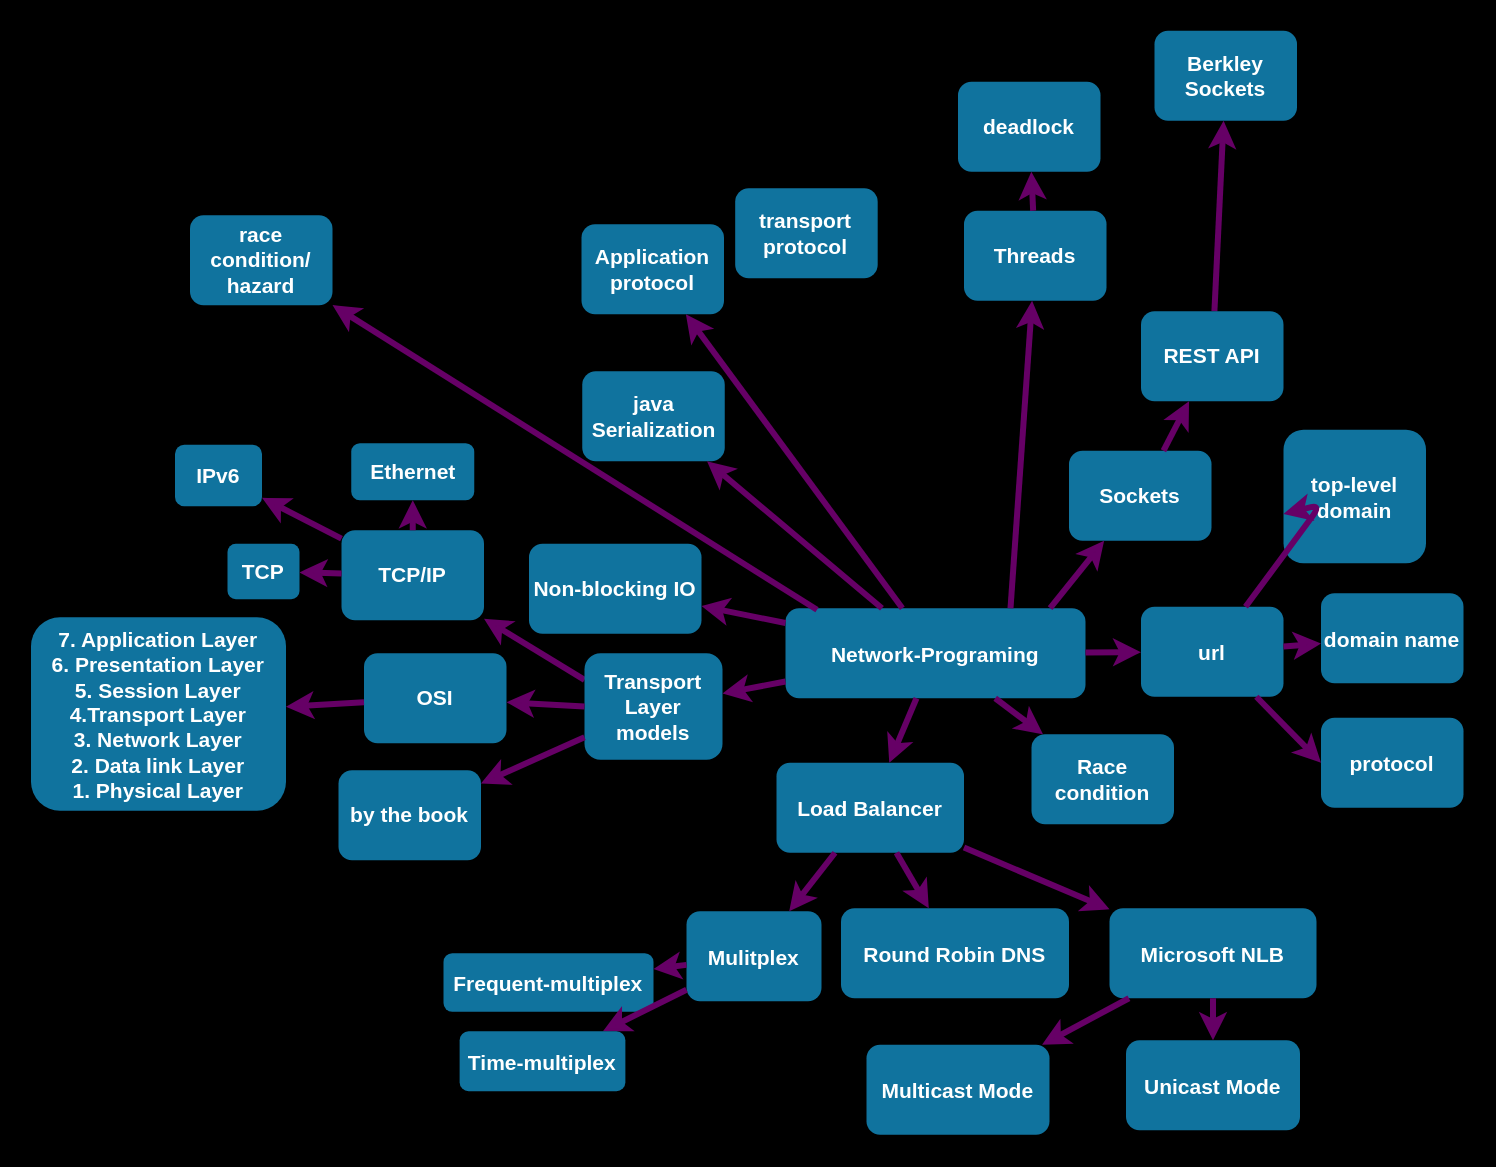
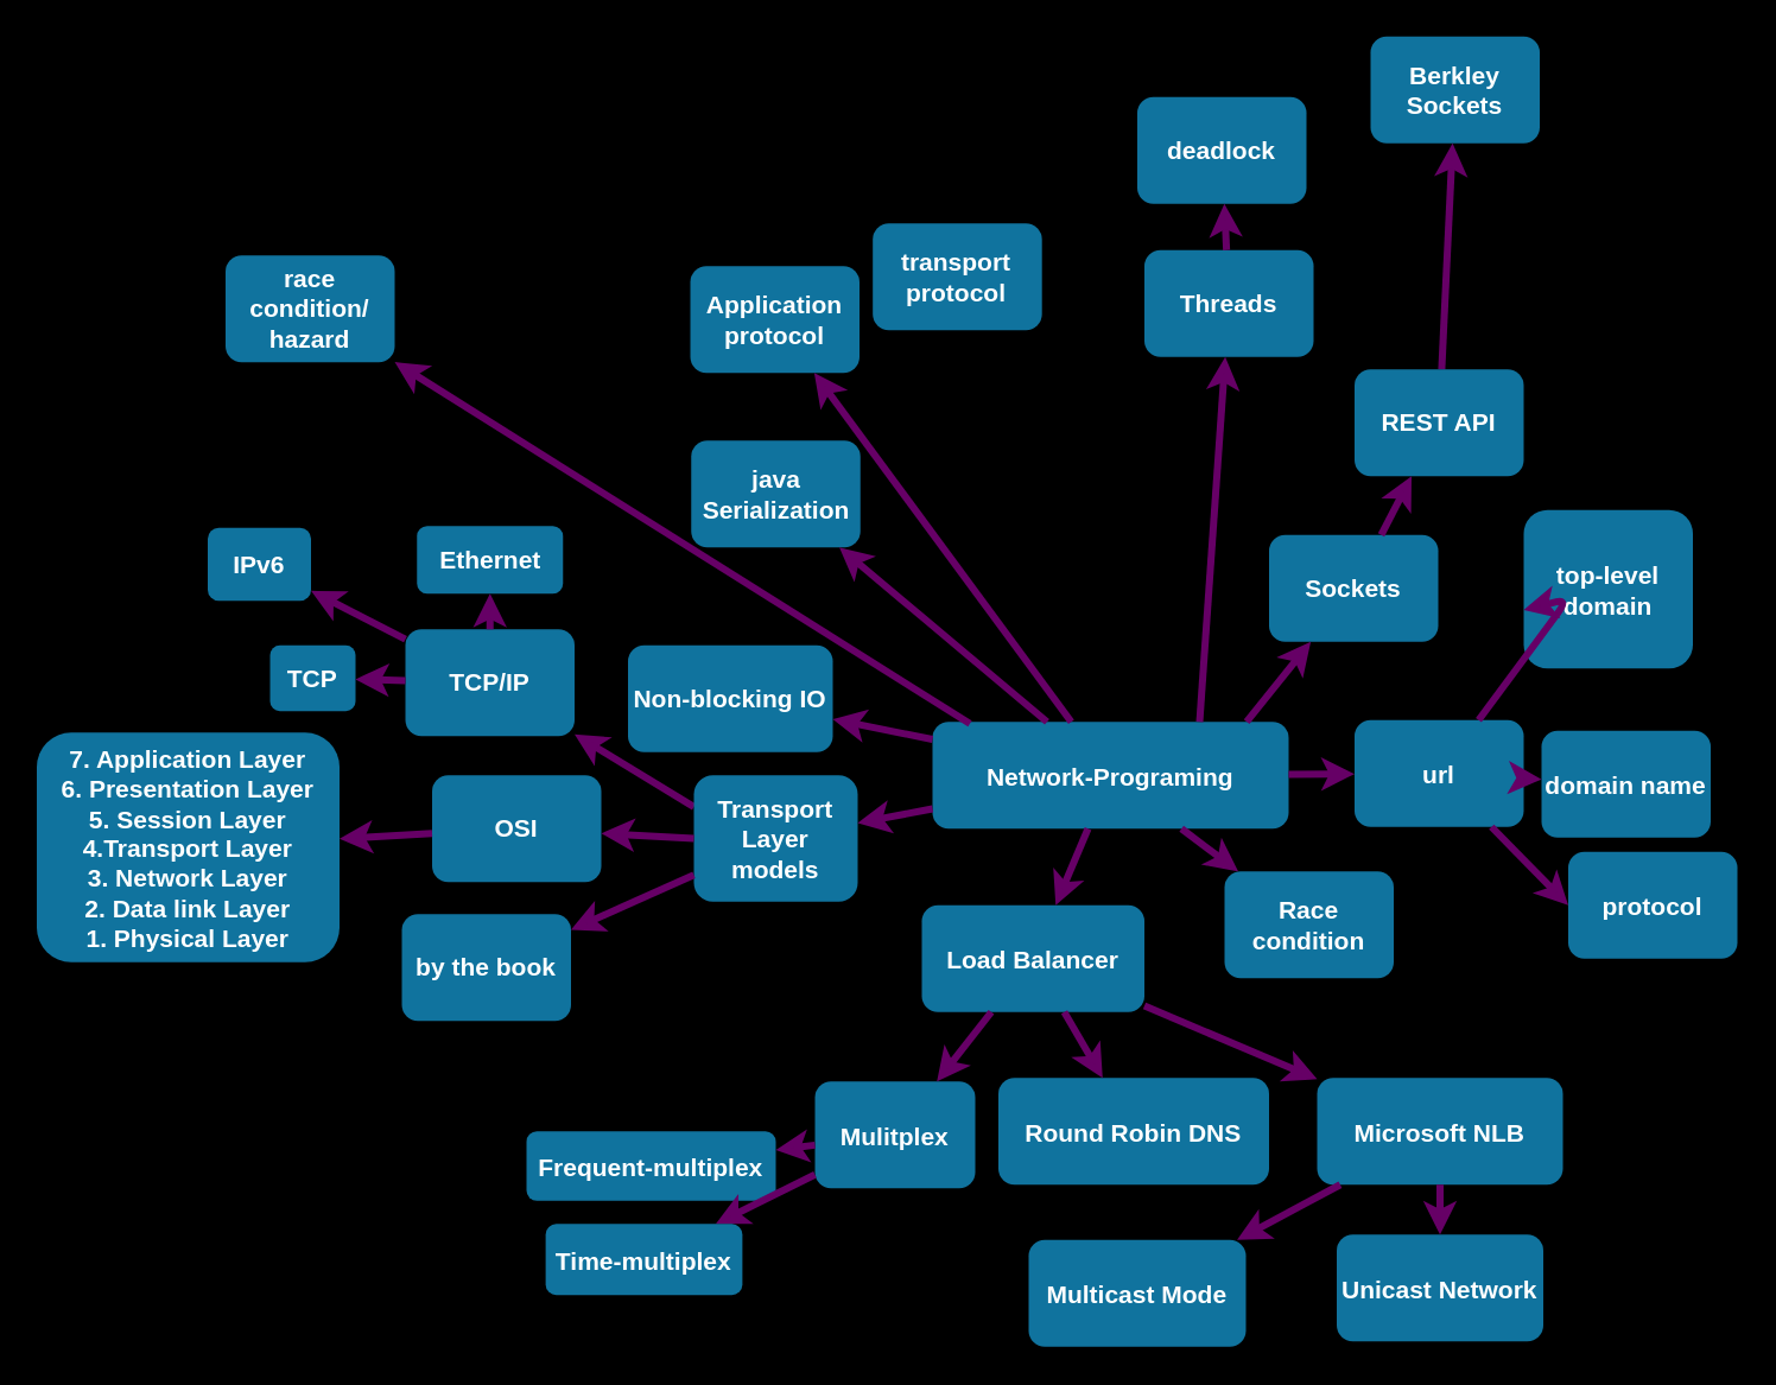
  <mxCell id="0" />
  <mxCell id="1" parent="0" />
  <mxCell id="2" value="Network-Programing" style="rounded=1;fillColor=#10739E;strokeColor=none;shadow=1;gradientColor=none;fontStyle=1;fontColor=#FFFFFF;fontSize=14;" parent="1" vertex="1"><mxGeometry x="523" y="405" width="200" height="60" as="geometry" /></mxCell>
  <mxCell id="3" value="Load Balancer" style="rounded=1;fillColor=#10739E;strokeColor=none;shadow=1;gradientColor=none;fontStyle=1;fontColor=#FFFFFF;fontSize=14;" parent="1" vertex="1"><mxGeometry x="517" y="508" width="125" height="60" as="geometry" /></mxCell>
  <mxCell id="4" value="Round Robin DNS" style="rounded=1;fillColor=#10739E;strokeColor=none;shadow=1;gradientColor=none;fontStyle=1;fontColor=#FFFFFF;fontSize=14;" parent="1" vertex="1"><mxGeometry x="560" y="605" width="152" height="60" as="geometry" /></mxCell>
  <mxCell id="5" value="Microsoft NLB" style="rounded=1;fillColor=#10739E;strokeColor=none;shadow=1;gradientColor=none;fontStyle=1;fontColor=#FFFFFF;fontSize=14;" parent="1" vertex="1"><mxGeometry x="739" y="605" width="138" height="60" as="geometry" /></mxCell>
  <mxCell id="6" value="" style="endArrow=classic;html=1;strokeColor=#660066;strokeWidth=4;" parent="1" source="3" target="4" edge="1"><mxGeometry width="50" height="50" relative="1" as="geometry"><mxPoint x="533" y="755" as="sourcePoint" /><mxPoint x="583" y="705" as="targetPoint" /></mxGeometry></mxCell>
  <mxCell id="7" value="" style="endArrow=classic;html=1;strokeColor=#660066;rounded=0;strokeWidth=4;" parent="1" source="3" target="5" edge="1"><mxGeometry width="50" height="50" relative="1" as="geometry"><mxPoint x="603" y="775" as="sourcePoint" /><mxPoint x="653" y="725" as="targetPoint" /></mxGeometry></mxCell>
  <mxCell id="8" value="" style="endArrow=classic;html=1;strokeWidth=4;strokeColor=#660066;" parent="1" source="2" target="3" edge="1"><mxGeometry width="50" height="50" relative="1" as="geometry"><mxPoint x="323" y="415" as="sourcePoint" /><mxPoint x="373" y="365" as="targetPoint" /></mxGeometry></mxCell>
  <mxCell id="9" value="Mulitplex" style="rounded=1;fillColor=#10739E;strokeColor=none;shadow=1;gradientColor=none;fontStyle=1;fontColor=#FFFFFF;fontSize=14;" parent="1" vertex="1"><mxGeometry x="457" y="607" width="90" height="60" as="geometry" /></mxCell>
  <mxCell id="10" value="" style="endArrow=classic;html=1;strokeColor=#660066;strokeWidth=4;" parent="1" source="3" target="9" edge="1"><mxGeometry width="50" height="50" relative="1" as="geometry"><mxPoint x="338" y="381" as="sourcePoint" /><mxPoint x="290" y="421" as="targetPoint" /></mxGeometry></mxCell>
- <mxCell id="11" value="Unicast Mode" style="rounded=1;fillColor=#10739E;strokeColor=none;shadow=1;gradientColor=none;fontStyle=1;fontColor=#FFFFFF;fontSize=14;" parent="1" vertex="1"><mxGeometry x="750" y="693" width="116" height="60" as="geometry" /></mxCell>
+ <mxCell id="11" value="Unicast Network" style="rounded=1;fillColor=#10739E;strokeColor=none;shadow=1;gradientColor=none;fontStyle=1;fontColor=#FFFFFF;fontSize=14;" parent="1" vertex="1"><mxGeometry x="750" y="693" width="116" height="60" as="geometry" /></mxCell>
  <mxCell id="12" value="" style="endArrow=classic;html=1;strokeColor=#660066;strokeWidth=4;" parent="1" source="5" target="11" edge="1"><mxGeometry width="50" height="50" relative="1" as="geometry"><mxPoint x="778.516" y="723" as="sourcePoint" /><mxPoint x="615" y="681" as="targetPoint" /></mxGeometry></mxCell>
  <mxCell id="13" value="Multicast Mode" style="rounded=1;fillColor=#10739E;strokeColor=none;shadow=1;gradientColor=none;fontStyle=1;fontColor=#FFFFFF;fontSize=14;" parent="1" vertex="1"><mxGeometry x="577" y="696" width="122" height="60" as="geometry" /></mxCell>
  <mxCell id="14" value="" style="endArrow=classic;html=1;strokeColor=#660066;strokeWidth=4;" parent="1" source="5" target="13" edge="1"><mxGeometry width="50" height="50" relative="1" as="geometry"><mxPoint x="736.474" y="723" as="sourcePoint" /><mxPoint x="384" y="619" as="targetPoint" /></mxGeometry></mxCell>
  <mxCell id="15" value="Frequent-multiplex" style="rounded=1;fillColor=#10739E;strokeColor=none;shadow=1;gradientColor=none;fontStyle=1;fontColor=#FFFFFF;fontSize=14;" parent="1" vertex="1"><mxGeometry x="295" y="635" width="140" height="39" as="geometry" /></mxCell>
  <mxCell id="16" value="" style="endArrow=classic;html=1;strokeColor=#660066;strokeWidth=4;" parent="1" source="9" target="17" edge="1"><mxGeometry width="50" height="50" relative="1" as="geometry"><mxPoint x="403" y="677" as="sourcePoint" /><mxPoint x="486" y="730" as="targetPoint" /></mxGeometry></mxCell>
  <mxCell id="17" value="Time-multiplex" style="rounded=1;fillColor=#10739E;strokeColor=none;shadow=1;gradientColor=none;fontStyle=1;fontColor=#FFFFFF;fontSize=14;" parent="1" vertex="1"><mxGeometry x="305.75" y="687" width="110.5" height="40" as="geometry" /></mxCell>
  <mxCell id="18" value="" style="endArrow=classic;html=1;strokeColor=#660066;strokeWidth=4;" parent="1" source="9" target="15" edge="1"><mxGeometry width="50" height="50" relative="1" as="geometry"><mxPoint x="560" y="715" as="sourcePoint" /><mxPoint x="569" y="737" as="targetPoint" /></mxGeometry></mxCell>
  <mxCell id="19" value="url" style="rounded=1;fillColor=#10739E;strokeColor=none;shadow=1;gradientColor=none;fontStyle=1;fontColor=#FFFFFF;fontSize=14;" parent="1" vertex="1"><mxGeometry x="760" y="404" width="95" height="60" as="geometry" /></mxCell>
  <mxCell id="20" value="" style="endArrow=classic;html=1;strokeColor=#660066;strokeWidth=4;" parent="1" source="2" target="19" edge="1"><mxGeometry width="50" height="50" relative="1" as="geometry"><mxPoint x="925" y="329" as="sourcePoint" /><mxPoint x="934" y="351" as="targetPoint" /></mxGeometry></mxCell>
  <mxCell id="21" value="top-level domain" style="rounded=1;fillColor=#10739E;strokeColor=none;shadow=1;gradientColor=none;fontStyle=1;fontColor=#FFFFFF;fontSize=14;whiteSpace=wrap;" parent="1" vertex="1"><mxGeometry x="855" y="286" width="95" height="89" as="geometry" /></mxCell>
  <mxCell id="22" value="" style="endArrow=classic;html=1;strokeColor=#660066;strokeWidth=4;" parent="1" source="19" target="21" edge="1"><mxGeometry width="50" height="50" relative="1" as="geometry"><mxPoint x="893" y="194" as="sourcePoint" /><mxPoint x="902" y="216" as="targetPoint" /><Array as="points"><mxPoint x="880" y="336" /></Array></mxGeometry></mxCell>
  <mxCell id="23" value="protocol" style="rounded=1;fillColor=#10739E;strokeColor=none;shadow=1;gradientColor=none;fontStyle=1;fontColor=#FFFFFF;fontSize=14;" parent="1" vertex="1"><mxGeometry x="880" y="478" width="95" height="60" as="geometry" /></mxCell>
  <mxCell id="24" value="" style="endArrow=classic;html=1;strokeColor=#660066;strokeWidth=4;entryX=0;entryY=0.5;entryDx=0;entryDy=0;" parent="1" source="19" target="23" edge="1"><mxGeometry width="50" height="50" relative="1" as="geometry"><mxPoint x="893" y="413" as="sourcePoint" /><mxPoint x="902" y="435" as="targetPoint" /></mxGeometry></mxCell>
- <mxCell id="25" value="domain name" style="rounded=1;fillColor=#10739E;strokeColor=none;shadow=1;gradientColor=none;fontStyle=1;fontColor=#FFFFFF;fontSize=14;" parent="1" vertex="1"><mxGeometry x="880" y="395" width="95" height="60" as="geometry" /></mxCell>
+ <mxCell id="25" value="domain name" style="rounded=1;fillColor=#10739E;strokeColor=none;shadow=1;gradientColor=none;fontStyle=1;fontColor=#FFFFFF;fontSize=14;" parent="1" vertex="1"><mxGeometry x="865" y="410" width="95" height="60" as="geometry" /></mxCell>
  <mxCell id="26" value="" style="endArrow=classic;html=1;strokeColor=#660066;strokeWidth=4;" parent="1" source="19" target="25" edge="1"><mxGeometry width="50" height="50" relative="1" as="geometry"><mxPoint x="1010" y="324" as="sourcePoint" /><mxPoint x="1019" y="346" as="targetPoint" /></mxGeometry></mxCell>
  <mxCell id="27" value="Non-blocking IO" style="rounded=1;fillColor=#10739E;strokeColor=none;shadow=1;gradientColor=none;fontStyle=1;fontColor=#FFFFFF;fontSize=14;whiteSpace=wrap;" parent="1" vertex="1"><mxGeometry x="352" y="362" width="115" height="60" as="geometry" /></mxCell>
  <mxCell id="28" value="" style="endArrow=classic;html=1;strokeColor=#660066;strokeWidth=4;" parent="1" source="2" target="27" edge="1"><mxGeometry width="50" height="50" relative="1" as="geometry"><mxPoint x="288" y="201" as="sourcePoint" /><mxPoint x="297" y="223" as="targetPoint" /></mxGeometry></mxCell>
  <mxCell id="29" value="TCP/IP" style="rounded=1;fillColor=#10739E;strokeColor=none;shadow=1;gradientColor=none;fontStyle=1;fontColor=#FFFFFF;fontSize=14;whiteSpace=wrap;" parent="1" vertex="1"><mxGeometry x="227" y="353" width="95" height="60" as="geometry" /></mxCell>
  <mxCell id="30" value="" style="endArrow=classic;html=1;strokeColor=#660066;strokeWidth=4;exitX=0;exitY=0.25;exitDx=0;exitDy=0;" parent="1" source="52" target="29" edge="1"><mxGeometry width="50" height="50" relative="1" as="geometry"><mxPoint x="331" y="419" as="sourcePoint" /><mxPoint x="340" y="441" as="targetPoint" /></mxGeometry></mxCell>
  <mxCell id="31" value="Ethernet" style="rounded=1;fillColor=#10739E;strokeColor=none;shadow=1;gradientColor=none;fontStyle=1;fontColor=#FFFFFF;fontSize=14;whiteSpace=wrap;" parent="1" vertex="1"><mxGeometry x="233.5" y="295" width="82" height="38" as="geometry" /></mxCell>
  <mxCell id="32" value="" style="endArrow=classic;html=1;strokeColor=#660066;strokeWidth=4;" parent="1" source="29" target="31" edge="1"><mxGeometry width="50" height="50" relative="1" as="geometry"><mxPoint x="173" y="352" as="sourcePoint" /><mxPoint x="182" y="374" as="targetPoint" /></mxGeometry></mxCell>
  <mxCell id="33" value="IPv6" style="rounded=1;fillColor=#10739E;strokeColor=none;shadow=1;gradientColor=none;fontStyle=1;fontColor=#FFFFFF;fontSize=14;whiteSpace=wrap;" parent="1" vertex="1"><mxGeometry x="116" y="296" width="58" height="41" as="geometry" /></mxCell>
  <mxCell id="34" value="" style="endArrow=classic;html=1;strokeColor=#660066;strokeWidth=4;" parent="1" source="29" target="33" edge="1"><mxGeometry width="50" height="50" relative="1" as="geometry"><mxPoint x="305" y="501" as="sourcePoint" /><mxPoint x="214" y="492" as="targetPoint" /></mxGeometry></mxCell>
  <mxCell id="35" value="TCP" style="rounded=1;fillColor=#10739E;strokeColor=none;shadow=1;gradientColor=none;fontStyle=1;fontColor=#FFFFFF;fontSize=14;whiteSpace=wrap;" parent="1" vertex="1"><mxGeometry x="151" y="362" width="48" height="37" as="geometry" /></mxCell>
  <mxCell id="36" value="" style="endArrow=classic;html=1;strokeColor=#660066;strokeWidth=4;" parent="1" source="29" target="35" edge="1"><mxGeometry width="50" height="50" relative="1" as="geometry"><mxPoint x="359" y="431" as="sourcePoint" /><mxPoint x="368" y="453" as="targetPoint" /></mxGeometry></mxCell>
  <mxCell id="37" value="Threads" style="rounded=1;fillColor=#10739E;strokeColor=none;shadow=1;gradientColor=none;fontStyle=1;fontColor=#FFFFFF;fontSize=14;whiteSpace=wrap;" parent="1" vertex="1"><mxGeometry x="642" y="140" width="95" height="60" as="geometry" /></mxCell>
  <mxCell id="38" value="" style="endArrow=classic;html=1;strokeColor=#660066;strokeWidth=4;exitX=0.75;exitY=0;exitDx=0;exitDy=0;" parent="1" source="2" target="37" edge="1"><mxGeometry width="50" height="50" relative="1" as="geometry"><mxPoint x="676" y="144" as="sourcePoint" /><mxPoint x="685" y="166" as="targetPoint" /><Array as="points" /></mxGeometry></mxCell>
  <mxCell id="39" value="deadlock" style="rounded=1;fillColor=#10739E;strokeColor=none;shadow=1;gradientColor=none;fontStyle=1;fontColor=#FFFFFF;fontSize=14;whiteSpace=wrap;" parent="1" vertex="1"><mxGeometry x="638" y="54" width="95" height="60" as="geometry" /></mxCell>
  <mxCell id="40" value="" style="endArrow=classic;html=1;strokeColor=#660066;strokeWidth=4;" parent="1" source="37" target="39" edge="1"><mxGeometry width="50" height="50" relative="1" as="geometry"><mxPoint x="644.5" y="162" as="sourcePoint" /><mxPoint x="653.5" y="184" as="targetPoint" /></mxGeometry></mxCell>
  <mxCell id="41" value="java&#10;Serialization" style="rounded=1;fillColor=#10739E;strokeColor=none;shadow=1;gradientColor=none;fontStyle=1;fontColor=#FFFFFF;fontSize=14;whiteSpace=wrap;" parent="1" vertex="1"><mxGeometry x="387.5" y="247" width="95" height="60" as="geometry" /></mxCell>
  <mxCell id="42" value="" style="endArrow=classic;html=1;strokeColor=#660066;strokeWidth=4;" parent="1" source="2" target="41" edge="1"><mxGeometry width="50" height="50" relative="1" as="geometry"><mxPoint x="288" y="201" as="sourcePoint" /><mxPoint x="297" y="223" as="targetPoint" /></mxGeometry></mxCell>
  <mxCell id="43" value="Application protocol" style="rounded=1;fillColor=#10739E;strokeColor=none;shadow=1;gradientColor=none;fontStyle=1;fontColor=#FFFFFF;fontSize=14;whiteSpace=wrap;" parent="1" vertex="1"><mxGeometry x="387" y="149" width="95" height="60" as="geometry" /></mxCell>
  <mxCell id="44" value="" style="endArrow=classic;html=1;strokeColor=#660066;strokeWidth=4;" parent="1" source="2" target="43" edge="1"><mxGeometry width="50" height="50" relative="1" as="geometry"><mxPoint x="517" y="78" as="sourcePoint" /><mxPoint x="526" y="100" as="targetPoint" /></mxGeometry></mxCell>
  <mxCell id="45" value="transport protocol" style="rounded=1;fillColor=#10739E;strokeColor=none;shadow=1;gradientColor=none;fontStyle=1;fontColor=#FFFFFF;fontSize=14;whiteSpace=wrap;" parent="1" vertex="1"><mxGeometry x="489.46" y="125" width="95" height="60" as="geometry" /></mxCell>
  <mxCell id="46" value="Sockets" style="rounded=1;fillColor=#10739E;strokeColor=none;shadow=1;gradientColor=none;fontStyle=1;fontColor=#FFFFFF;fontSize=14;whiteSpace=wrap;" parent="1" vertex="1"><mxGeometry x="712" y="300" width="95" height="60" as="geometry" /></mxCell>
  <mxCell id="47" value="" style="endArrow=classic;html=1;strokeColor=#660066;strokeWidth=4;exitX=0.882;exitY=-0.002;exitDx=0;exitDy=0;exitPerimeter=0;" parent="1" source="2" target="46" edge="1"><mxGeometry width="50" height="50" relative="1" as="geometry"><mxPoint x="855" y="214" as="sourcePoint" /><mxPoint x="864" y="236" as="targetPoint" /></mxGeometry></mxCell>
  <mxCell id="48" value="Berkley Sockets" style="rounded=1;fillColor=#10739E;strokeColor=none;shadow=1;gradientColor=none;fontStyle=1;fontColor=#FFFFFF;fontSize=14;whiteSpace=wrap;" parent="1" vertex="1"><mxGeometry x="769" y="20" width="95" height="60" as="geometry" /></mxCell>
  <mxCell id="49" value="" style="endArrow=classic;html=1;strokeColor=#660066;strokeWidth=4;" parent="1" target="48" edge="1" source="50"><mxGeometry width="50" height="50" relative="1" as="geometry"><mxPoint x="780.077" y="267" as="sourcePoint" /><mxPoint x="918.5" y="88" as="targetPoint" /></mxGeometry></mxCell>
  <mxCell id="50" value="REST API" style="rounded=1;fillColor=#10739E;strokeColor=none;shadow=1;gradientColor=none;fontStyle=1;fontColor=#FFFFFF;fontSize=14;whiteSpace=wrap;" vertex="1" parent="1"><mxGeometry x="760" y="207" width="95" height="60" as="geometry" /></mxCell>
  <mxCell id="51" value="" style="endArrow=classic;html=1;strokeColor=#660066;strokeWidth=4;" edge="1" parent="1" target="50" source="46"><mxGeometry width="50" height="50" relative="1" as="geometry"><mxPoint x="881.077" y="269" as="sourcePoint" /><mxPoint x="1019.5" y="90" as="targetPoint" /></mxGeometry></mxCell>
  <mxCell id="52" value="Transport Layer models" style="rounded=1;fillColor=#10739E;strokeColor=none;shadow=1;gradientColor=none;fontStyle=1;fontColor=#FFFFFF;fontSize=14;whiteSpace=wrap;" vertex="1" parent="1"><mxGeometry x="389" y="435" width="92" height="71" as="geometry" /></mxCell>
  <mxCell id="53" value="" style="endArrow=classic;html=1;strokeColor=#660066;strokeWidth=4;" edge="1" parent="1" target="52" source="2"><mxGeometry width="50" height="50" relative="1" as="geometry"><mxPoint x="148.077" y="349" as="sourcePoint" /><mxPoint x="286.5" y="170" as="targetPoint" /></mxGeometry></mxCell>
  <mxCell id="54" value="Race condition" style="rounded=1;fillColor=#10739E;strokeColor=none;shadow=1;gradientColor=none;fontStyle=1;fontColor=#FFFFFF;fontSize=14;whiteSpace=wrap;" vertex="1" parent="1"><mxGeometry x="687" y="489" width="95" height="60" as="geometry" /></mxCell>
  <mxCell id="55" value="" style="endArrow=classic;html=1;strokeColor=#660066;strokeWidth=4;" edge="1" parent="1" target="54" source="2"><mxGeometry width="50" height="50" relative="1" as="geometry"><mxPoint x="1004.077" y="291" as="sourcePoint" /><mxPoint x="1142.5" y="112" as="targetPoint" /></mxGeometry></mxCell>
  <mxCell id="56" value="OSI" style="rounded=1;fillColor=#10739E;strokeColor=none;shadow=1;gradientColor=none;fontStyle=1;fontColor=#FFFFFF;fontSize=14;whiteSpace=wrap;" vertex="1" parent="1"><mxGeometry x="242" y="435" width="95" height="60" as="geometry" /></mxCell>
  <mxCell id="57" value="" style="endArrow=classic;html=1;strokeColor=#660066;strokeWidth=4;exitX=0;exitY=0.5;exitDx=0;exitDy=0;" edge="1" parent="1" target="56" source="52"><mxGeometry width="50" height="50" relative="1" as="geometry"><mxPoint x="84.077" y="616" as="sourcePoint" /><mxPoint x="222.5" y="437" as="targetPoint" /></mxGeometry></mxCell>
  <mxCell id="58" value="7. Application Layer&#10;6. Presentation Layer&#10;5. Session Layer&#10;4.Transport Layer&#10;3. Network Layer&#10;2. Data link Layer&#10;1. Physical Layer" style="rounded=1;fillColor=#10739E;strokeColor=none;shadow=1;gradientColor=none;fontStyle=1;fontColor=#FFFFFF;fontSize=14;whiteSpace=wrap;verticalAlign=top;labelBorderColor=none;" vertex="1" parent="1"><mxGeometry x="20" y="411" width="170" height="129" as="geometry" /></mxCell>
  <mxCell id="59" value="" style="endArrow=classic;html=1;strokeColor=#660066;strokeWidth=4;" edge="1" parent="1" target="58" source="56"><mxGeometry width="50" height="50" relative="1" as="geometry"><mxPoint x="101.077" y="687" as="sourcePoint" /><mxPoint x="239.5" y="508" as="targetPoint" /></mxGeometry></mxCell>
  <mxCell id="60" value="race condition/&#10;hazard" style="rounded=1;fillColor=#10739E;strokeColor=none;shadow=1;gradientColor=none;fontStyle=1;fontColor=#FFFFFF;fontSize=14;whiteSpace=wrap;" vertex="1" parent="1"><mxGeometry x="126" y="143" width="95" height="60" as="geometry" /></mxCell>
  <mxCell id="61" value="" style="endArrow=classic;html=1;strokeColor=#660066;strokeWidth=4;exitX=0.105;exitY=0.017;exitDx=0;exitDy=0;exitPerimeter=0;" edge="1" parent="1" target="60" source="2"><mxGeometry width="50" height="50" relative="1" as="geometry"><mxPoint x="48.077" y="325" as="sourcePoint" /><mxPoint x="186.5" y="146" as="targetPoint" /></mxGeometry></mxCell>
  <mxCell id="62" value="by the book" style="rounded=1;fillColor=#10739E;strokeColor=none;shadow=1;gradientColor=none;fontStyle=1;fontColor=#FFFFFF;fontSize=14;whiteSpace=wrap;" vertex="1" parent="1"><mxGeometry x="225" y="513" width="95" height="60" as="geometry" /></mxCell>
  <mxCell id="63" value="" style="endArrow=classic;html=1;strokeColor=#660066;strokeWidth=4;" edge="1" parent="1" target="62" source="52"><mxGeometry width="50" height="50" relative="1" as="geometry"><mxPoint x="201.077" y="778" as="sourcePoint" /><mxPoint x="339.5" y="599" as="targetPoint" /></mxGeometry></mxCell>
